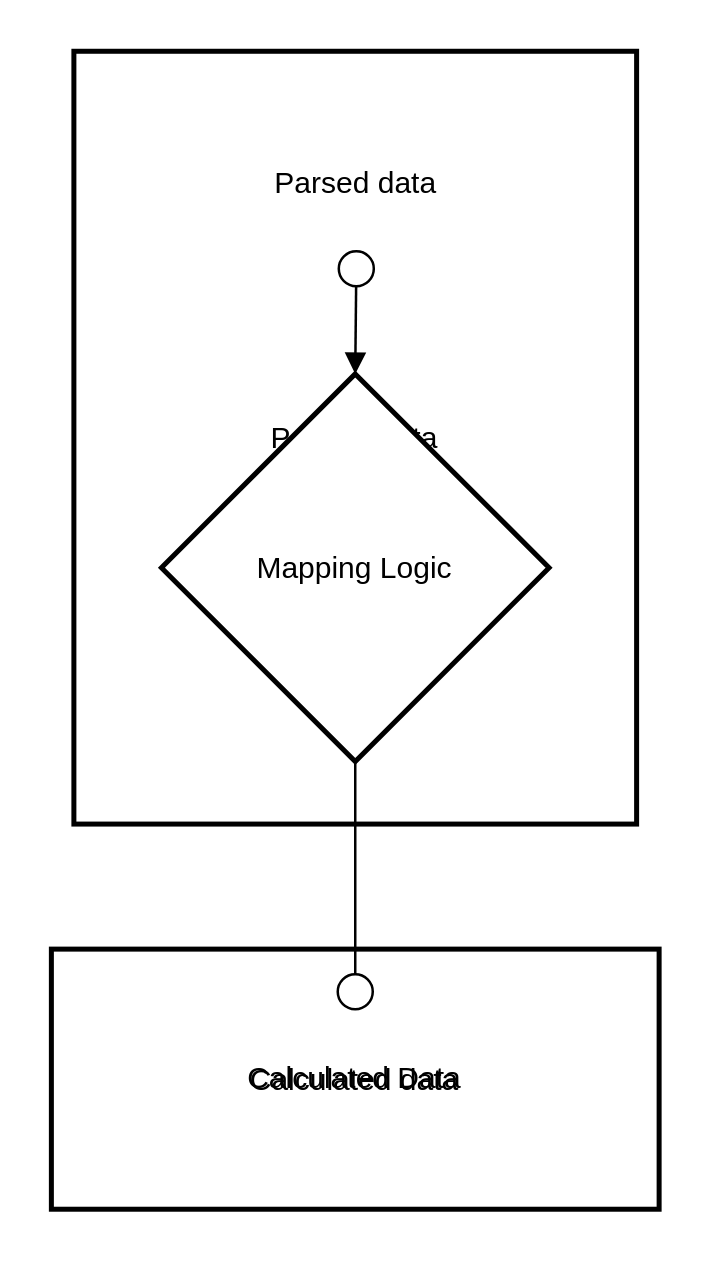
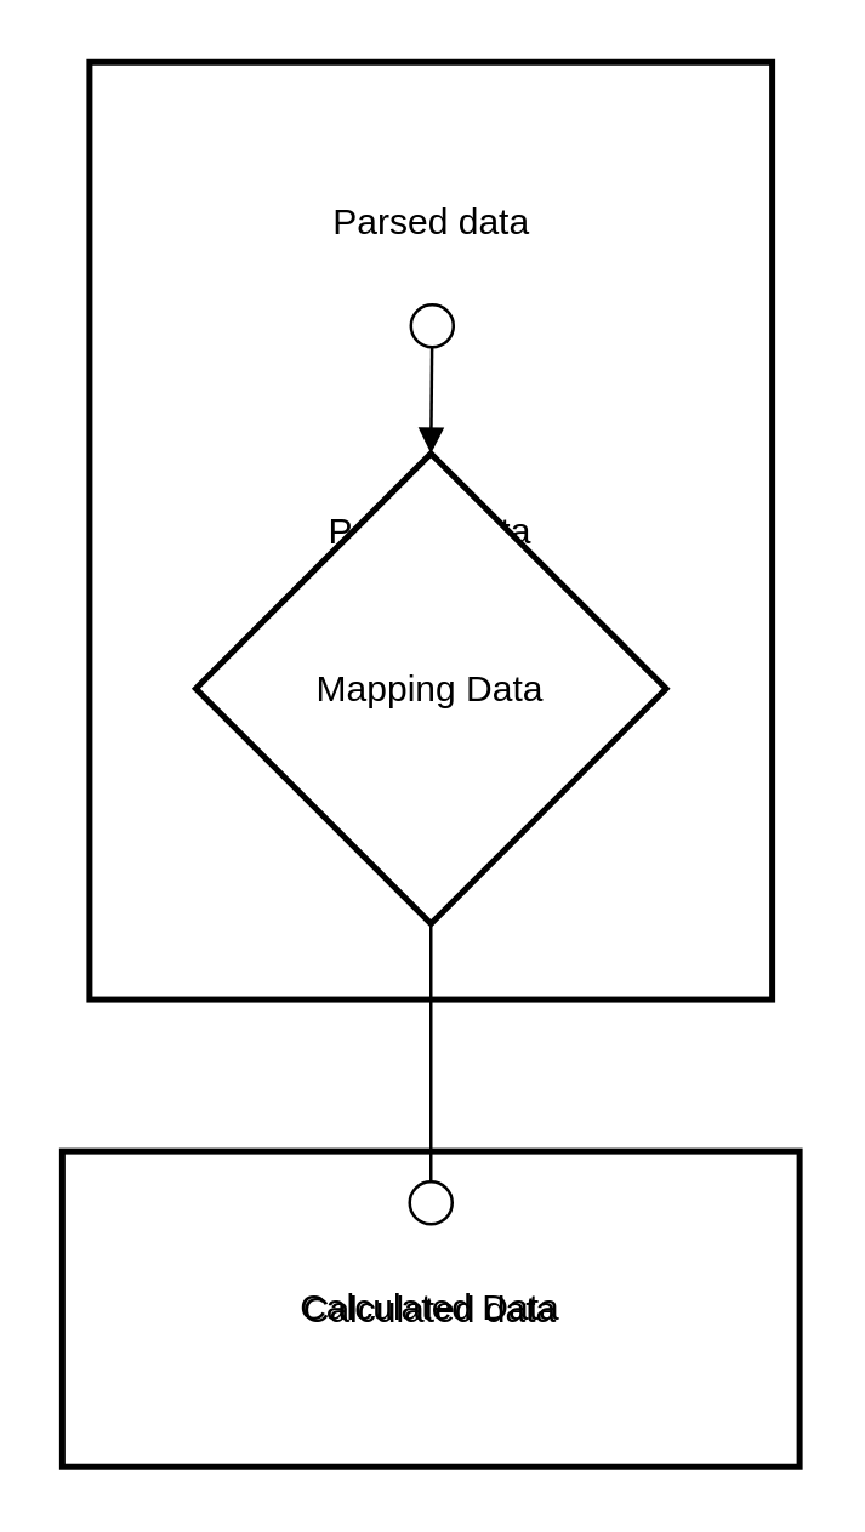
  <mxCell id="0" />
  <mxCell id="1" parent="0" />
  <mxCell id="2" value="Calculated Data" style="whiteSpace=wrap;strokeWidth=2;" vertex="1" parent="1"><mxGeometry x="20" y="379" width="243" height="104" as="geometry" /></mxCell>
  <mxCell id="3" value="Parsed Data" style="whiteSpace=wrap;strokeWidth=2;" vertex="1" parent="1"><mxGeometry x="29" y="20" width="225" height="309" as="geometry" /></mxCell>
  <mxCell id="4" value="Parsed data" style="fillColor=none;strokeColor=none;" vertex="1" parent="1"><mxGeometry x="70" y="45" width="144" height="54" as="geometry" /></mxCell>
- <mxCell id="5" value="Mapping Logic" style="rhombus;strokeWidth=2;whiteSpace=wrap;" vertex="1" parent="1"><mxGeometry x="64" y="149" width="155" height="155" as="geometry" /></mxCell>
+ <mxCell id="5" value="Mapping Data" style="rhombus;strokeWidth=2;whiteSpace=wrap;" vertex="1" parent="1"><mxGeometry x="64" y="149" width="155" height="155" as="geometry" /></mxCell>
  <mxCell id="6" value="Calculated data" style="fillColor=none;strokeColor=none;" vertex="1" parent="1"><mxGeometry x="55" y="404" width="173" height="54" as="geometry" /></mxCell>
  <mxCell id="7" value="" style="curved=1;startArrow=circle;startFill=0;endArrow=block;exitX=0.5;exitY=1;entryX=0.5;entryY=0;" edge="1" parent="1" source="4" target="5"><mxGeometry relative="1" as="geometry"><Array as="points" /></mxGeometry></mxCell>
  <mxCell id="8" value="" style="curved=1;startArrow=none;endArrow=circle;endFill=0;exitX=0.5;exitY=1;entryX=0.5;entryY=0;" edge="1" parent="1" source="5" target="6"><mxGeometry relative="1" as="geometry"><Array as="points" /></mxGeometry></mxCell>
